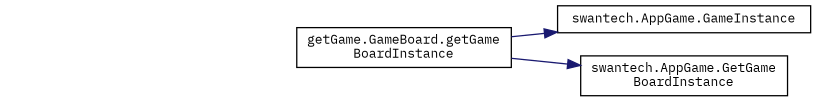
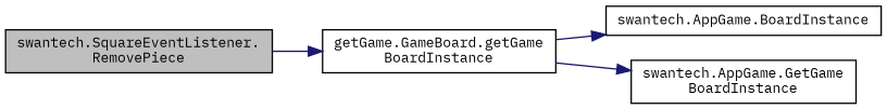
  digraph {
    fontname="IBM Plex Mono"
    rankdir=LR
    node [color=black fillcolor=white fontname="IBM Plex Mono" fontsize=10 shape=record style=filled]
    edge [color=midnightblue fontname="IBM Plex Mono" fontsize=10 labelfontname=Helvetica labelfontsize=10 style=solid]
+   n1 [fillcolor=grey75 fontcolor=black height=0.2 label="swantech.SquareEventListener.\lRemovePiece" width=0.4]
    n2 [height=0.2 label="getGame.GameBoard.getGame\lBoardInstance" width=0.4]
-   n3 [height=0.2 label="swantech.AppGame.GameInstance" width=0.4]
+   n3 [height=0.2 label="swantech.AppGame.BoardInstance" width=0.4]
    n4 [height=0.2 label="swantech.AppGame.GetGame\lBoardInstance" width=0.4]
+   n1 -> n2
    n2 -> n3
    n2 -> n4
  }
